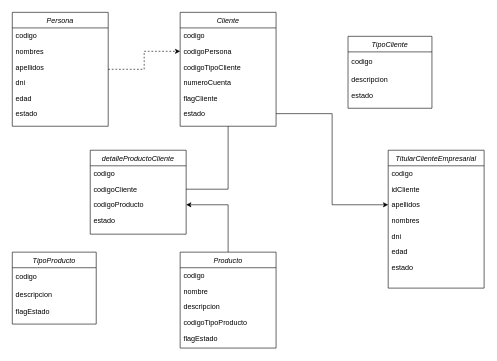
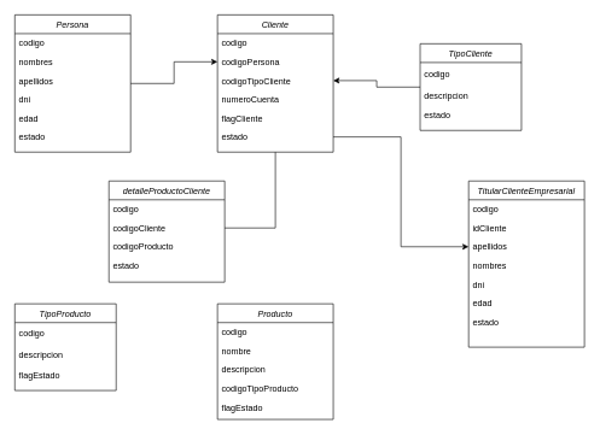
  <mxCell id="0" />
  <mxCell id="1" parent="0" />
- <mxCell id="2" style="edgeStyle=orthogonalEdgeStyle;rounded=0;orthogonalLoop=1;jettySize=auto;html=1;entryX=0;entryY=0.5;entryDx=0;entryDy=0;dashed=1;" parent="1" source="3" target="22" edge="1"><mxGeometry relative="1" as="geometry" /></mxCell>
+ <mxCell id="2" style="edgeStyle=orthogonalEdgeStyle;rounded=0;orthogonalLoop=1;jettySize=auto;html=1;entryX=0;entryY=0.5;entryDx=0;entryDy=0;" parent="1" source="3" target="22" edge="1"><mxGeometry relative="1" as="geometry" /></mxCell>
  <mxCell id="3" value="Persona" style="swimlane;fontStyle=2;align=center;verticalAlign=top;childLayout=stackLayout;horizontal=1;startSize=26;horizontalStack=0;resizeParent=1;resizeLast=0;collapsible=1;marginBottom=0;rounded=0;shadow=0;strokeWidth=1;" parent="1" vertex="1"><mxGeometry x="20" y="20" width="160" height="190" as="geometry"><mxRectangle x="230" y="140" width="160" height="26" as="alternateBounds" /></mxGeometry></mxCell>
  <mxCell id="4" value="codigo" style="text;align=left;verticalAlign=top;spacingLeft=4;spacingRight=4;overflow=hidden;rotatable=0;points=[[0,0.5],[1,0.5]];portConstraint=eastwest;" parent="3" vertex="1"><mxGeometry y="26" width="160" height="26" as="geometry" /></mxCell>
  <mxCell id="5" value="nombres" style="text;align=left;verticalAlign=top;spacingLeft=4;spacingRight=4;overflow=hidden;rotatable=0;points=[[0,0.5],[1,0.5]];portConstraint=eastwest;rounded=0;shadow=0;html=0;" parent="3" vertex="1"><mxGeometry y="52" width="160" height="26" as="geometry" /></mxCell>
  <mxCell id="6" value="apellidos" style="text;align=left;verticalAlign=top;spacingLeft=4;spacingRight=4;overflow=hidden;rotatable=0;points=[[0,0.5],[1,0.5]];portConstraint=eastwest;rounded=0;shadow=0;html=0;" parent="3" vertex="1"><mxGeometry y="78" width="160" height="26" as="geometry" /></mxCell>
  <mxCell id="7" value="dni" style="text;align=left;verticalAlign=top;spacingLeft=4;spacingRight=4;overflow=hidden;rotatable=0;points=[[0,0.5],[1,0.5]];portConstraint=eastwest;rounded=0;shadow=0;html=0;" parent="3" vertex="1"><mxGeometry y="104" width="160" height="26" as="geometry" /></mxCell>
  <mxCell id="8" value="edad" style="text;align=left;verticalAlign=top;spacingLeft=4;spacingRight=4;overflow=hidden;rotatable=0;points=[[0,0.5],[1,0.5]];portConstraint=eastwest;rounded=0;shadow=0;html=0;" parent="3" vertex="1"><mxGeometry y="130" width="160" height="26" as="geometry" /></mxCell>
  <mxCell id="9" value="estado" style="text;align=left;verticalAlign=top;spacingLeft=4;spacingRight=4;overflow=hidden;rotatable=0;points=[[0,0.5],[1,0.5]];portConstraint=eastwest;rounded=0;shadow=0;html=0;" parent="3" vertex="1"><mxGeometry y="156" width="160" height="26" as="geometry" /></mxCell>
+ <mxCell id="10" style="edgeStyle=orthogonalEdgeStyle;rounded=0;orthogonalLoop=1;jettySize=auto;html=1;entryX=1;entryY=0.5;entryDx=0;entryDy=0;" parent="1" source="11" target="23" edge="1"><mxGeometry relative="1" as="geometry" /></mxCell>
  <mxCell id="11" value="TipoCliente" style="swimlane;fontStyle=2;align=center;verticalAlign=top;childLayout=stackLayout;horizontal=1;startSize=26;horizontalStack=0;resizeParent=1;resizeLast=0;collapsible=1;marginBottom=0;rounded=0;shadow=0;strokeWidth=1;" parent="1" vertex="1"><mxGeometry x="580" y="60" width="140" height="120" as="geometry" /></mxCell>
  <mxCell id="12" value="codigo" style="text;strokeColor=none;fillColor=none;align=left;verticalAlign=middle;spacingLeft=4;spacingRight=4;overflow=hidden;points=[[0,0.5],[1,0.5]];portConstraint=eastwest;rotatable=0;" parent="11" vertex="1"><mxGeometry y="26" width="140" height="30" as="geometry" /></mxCell>
  <mxCell id="13" value="descripcion" style="text;strokeColor=none;fillColor=none;align=left;verticalAlign=middle;spacingLeft=4;spacingRight=4;overflow=hidden;points=[[0,0.5],[1,0.5]];portConstraint=eastwest;rotatable=0;" parent="11" vertex="1"><mxGeometry y="56" width="140" height="30" as="geometry" /></mxCell>
  <mxCell id="14" value="estado" style="text;align=left;verticalAlign=top;spacingLeft=4;spacingRight=4;overflow=hidden;rotatable=0;points=[[0,0.5],[1,0.5]];portConstraint=eastwest;rounded=0;shadow=0;html=0;" parent="11" vertex="1"><mxGeometry y="86" width="140" height="26" as="geometry" /></mxCell>
  <mxCell id="15" value="TipoProducto" style="swimlane;fontStyle=2;align=center;verticalAlign=top;childLayout=stackLayout;horizontal=1;startSize=26;horizontalStack=0;resizeParent=1;resizeLast=0;collapsible=1;marginBottom=0;rounded=0;shadow=0;strokeWidth=1;" parent="1" vertex="1"><mxGeometry x="20" y="420" width="140" height="120" as="geometry" /></mxCell>
  <mxCell id="16" value="codigo" style="text;strokeColor=none;fillColor=none;align=left;verticalAlign=middle;spacingLeft=4;spacingRight=4;overflow=hidden;points=[[0,0.5],[1,0.5]];portConstraint=eastwest;rotatable=0;" parent="15" vertex="1"><mxGeometry y="26" width="140" height="30" as="geometry" /></mxCell>
  <mxCell id="17" value="descripcion" style="text;strokeColor=none;fillColor=none;align=left;verticalAlign=middle;spacingLeft=4;spacingRight=4;overflow=hidden;points=[[0,0.5],[1,0.5]];portConstraint=eastwest;rotatable=0;" parent="15" vertex="1"><mxGeometry y="56" width="140" height="30" as="geometry" /></mxCell>
  <mxCell id="18" value="flagEstado" style="text;align=left;verticalAlign=top;spacingLeft=4;spacingRight=4;overflow=hidden;rotatable=0;points=[[0,0.5],[1,0.5]];portConstraint=eastwest;rounded=0;shadow=0;html=0;" parent="15" vertex="1"><mxGeometry y="86" width="140" height="26" as="geometry" /></mxCell>
  <mxCell id="19" style="edgeStyle=orthogonalEdgeStyle;rounded=0;orthogonalLoop=1;jettySize=auto;html=1;entryX=1;entryY=0.5;entryDx=0;entryDy=0;endArrow=none;" parent="1" source="20" target="36" edge="1"><mxGeometry relative="1" as="geometry" /></mxCell>
  <mxCell id="20" value="Cliente" style="swimlane;fontStyle=2;align=center;verticalAlign=top;childLayout=stackLayout;horizontal=1;startSize=26;horizontalStack=0;resizeParent=1;resizeLast=0;collapsible=1;marginBottom=0;rounded=0;shadow=0;strokeWidth=1;" parent="1" vertex="1"><mxGeometry x="300" y="20" width="160" height="190" as="geometry"><mxRectangle x="230" y="140" width="160" height="26" as="alternateBounds" /></mxGeometry></mxCell>
  <mxCell id="21" value="codigo" style="text;align=left;verticalAlign=top;spacingLeft=4;spacingRight=4;overflow=hidden;rotatable=0;points=[[0,0.5],[1,0.5]];portConstraint=eastwest;" parent="20" vertex="1"><mxGeometry y="26" width="160" height="26" as="geometry" /></mxCell>
  <mxCell id="22" value="codigoPersona" style="text;align=left;verticalAlign=top;spacingLeft=4;spacingRight=4;overflow=hidden;rotatable=0;points=[[0,0.5],[1,0.5]];portConstraint=eastwest;rounded=0;shadow=0;html=0;" parent="20" vertex="1"><mxGeometry y="52" width="160" height="26" as="geometry" /></mxCell>
  <mxCell id="23" value="codigoTipoCliente" style="text;align=left;verticalAlign=top;spacingLeft=4;spacingRight=4;overflow=hidden;rotatable=0;points=[[0,0.5],[1,0.5]];portConstraint=eastwest;rounded=0;shadow=0;html=0;" parent="20" vertex="1"><mxGeometry y="78" width="160" height="26" as="geometry" /></mxCell>
  <mxCell id="24" value="numeroCuenta" style="text;align=left;verticalAlign=top;spacingLeft=4;spacingRight=4;overflow=hidden;rotatable=0;points=[[0,0.5],[1,0.5]];portConstraint=eastwest;rounded=0;shadow=0;html=0;" parent="20" vertex="1"><mxGeometry y="104" width="160" height="26" as="geometry" /></mxCell>
  <mxCell id="25" value="flagCliente" style="text;align=left;verticalAlign=top;spacingLeft=4;spacingRight=4;overflow=hidden;rotatable=0;points=[[0,0.5],[1,0.5]];portConstraint=eastwest;rounded=0;shadow=0;html=0;" parent="20" vertex="1"><mxGeometry y="130" width="160" height="26" as="geometry" /></mxCell>
  <mxCell id="26" value="estado" style="text;align=left;verticalAlign=top;spacingLeft=4;spacingRight=4;overflow=hidden;rotatable=0;points=[[0,0.5],[1,0.5]];portConstraint=eastwest;rounded=0;shadow=0;html=0;" parent="20" vertex="1"><mxGeometry y="156" width="160" height="26" as="geometry" /></mxCell>
- <mxCell id="27" style="edgeStyle=orthogonalEdgeStyle;rounded=0;orthogonalLoop=1;jettySize=auto;html=1;entryX=1;entryY=0.5;entryDx=0;entryDy=0;" parent="1" source="28" target="37" edge="1"><mxGeometry relative="1" as="geometry" /></mxCell>
  <mxCell id="28" value="Producto" style="swimlane;fontStyle=2;align=center;verticalAlign=top;childLayout=stackLayout;horizontal=1;startSize=26;horizontalStack=0;resizeParent=1;resizeLast=0;collapsible=1;marginBottom=0;rounded=0;shadow=0;strokeWidth=1;" parent="1" vertex="1"><mxGeometry x="300" y="420" width="160" height="160" as="geometry"><mxRectangle x="230" y="140" width="160" height="26" as="alternateBounds" /></mxGeometry></mxCell>
  <mxCell id="29" value="codigo" style="text;align=left;verticalAlign=top;spacingLeft=4;spacingRight=4;overflow=hidden;rotatable=0;points=[[0,0.5],[1,0.5]];portConstraint=eastwest;" parent="28" vertex="1"><mxGeometry y="26" width="160" height="26" as="geometry" /></mxCell>
  <mxCell id="30" value="nombre" style="text;align=left;verticalAlign=top;spacingLeft=4;spacingRight=4;overflow=hidden;rotatable=0;points=[[0,0.5],[1,0.5]];portConstraint=eastwest;rounded=0;shadow=0;html=0;" parent="28" vertex="1"><mxGeometry y="52" width="160" height="26" as="geometry" /></mxCell>
  <mxCell id="31" value="descripcion" style="text;align=left;verticalAlign=top;spacingLeft=4;spacingRight=4;overflow=hidden;rotatable=0;points=[[0,0.5],[1,0.5]];portConstraint=eastwest;rounded=0;shadow=0;html=0;" parent="28" vertex="1"><mxGeometry y="78" width="160" height="26" as="geometry" /></mxCell>
  <mxCell id="32" value="codigoTipoProducto" style="text;align=left;verticalAlign=top;spacingLeft=4;spacingRight=4;overflow=hidden;rotatable=0;points=[[0,0.5],[1,0.5]];portConstraint=eastwest;rounded=0;shadow=0;html=0;" parent="28" vertex="1"><mxGeometry y="104" width="160" height="26" as="geometry" /></mxCell>
  <mxCell id="33" value="flagEstado" style="text;align=left;verticalAlign=top;spacingLeft=4;spacingRight=4;overflow=hidden;rotatable=0;points=[[0,0.5],[1,0.5]];portConstraint=eastwest;rounded=0;shadow=0;html=0;" parent="28" vertex="1"><mxGeometry y="130" width="160" height="26" as="geometry" /></mxCell>
  <mxCell id="34" value="detalleProductoCliente" style="swimlane;fontStyle=2;align=center;verticalAlign=top;childLayout=stackLayout;horizontal=1;startSize=26;horizontalStack=0;resizeParent=1;resizeLast=0;collapsible=1;marginBottom=0;rounded=0;shadow=0;strokeWidth=1;" parent="1" vertex="1"><mxGeometry x="150" y="250" width="160" height="140" as="geometry"><mxRectangle x="230" y="140" width="160" height="26" as="alternateBounds" /></mxGeometry></mxCell>
  <mxCell id="35" value="codigo" style="text;align=left;verticalAlign=top;spacingLeft=4;spacingRight=4;overflow=hidden;rotatable=0;points=[[0,0.5],[1,0.5]];portConstraint=eastwest;" parent="34" vertex="1"><mxGeometry y="26" width="160" height="26" as="geometry" /></mxCell>
  <mxCell id="36" value="codigoCliente" style="text;align=left;verticalAlign=top;spacingLeft=4;spacingRight=4;overflow=hidden;rotatable=0;points=[[0,0.5],[1,0.5]];portConstraint=eastwest;rounded=0;shadow=0;html=0;" parent="34" vertex="1"><mxGeometry y="52" width="160" height="26" as="geometry" /></mxCell>
  <mxCell id="37" value="codigoProducto" style="text;align=left;verticalAlign=top;spacingLeft=4;spacingRight=4;overflow=hidden;rotatable=0;points=[[0,0.5],[1,0.5]];portConstraint=eastwest;rounded=0;shadow=0;html=0;" parent="34" vertex="1"><mxGeometry y="78" width="160" height="26" as="geometry" /></mxCell>
  <mxCell id="38" value="estado" style="text;align=left;verticalAlign=top;spacingLeft=4;spacingRight=4;overflow=hidden;rotatable=0;points=[[0,0.5],[1,0.5]];portConstraint=eastwest;rounded=0;shadow=0;html=0;" parent="34" vertex="1"><mxGeometry y="104" width="160" height="26" as="geometry" /></mxCell>
  <mxCell id="39" value="TitularClienteEmpresarial" style="swimlane;fontStyle=2;align=center;verticalAlign=top;childLayout=stackLayout;horizontal=1;startSize=26;horizontalStack=0;resizeParent=1;resizeLast=0;collapsible=1;marginBottom=0;rounded=0;shadow=0;strokeWidth=1;" parent="1" vertex="1"><mxGeometry x="647" y="250" width="160" height="230" as="geometry"><mxRectangle x="230" y="140" width="160" height="26" as="alternateBounds" /></mxGeometry></mxCell>
  <mxCell id="40" value="codigo" style="text;align=left;verticalAlign=top;spacingLeft=4;spacingRight=4;overflow=hidden;rotatable=0;points=[[0,0.5],[1,0.5]];portConstraint=eastwest;" parent="39" vertex="1"><mxGeometry y="26" width="160" height="26" as="geometry" /></mxCell>
  <mxCell id="41" value="idCliente" style="text;align=left;verticalAlign=top;spacingLeft=4;spacingRight=4;overflow=hidden;rotatable=0;points=[[0,0.5],[1,0.5]];portConstraint=eastwest;rounded=0;shadow=0;html=0;" parent="39" vertex="1"><mxGeometry y="52" width="160" height="26" as="geometry" /></mxCell>
  <mxCell id="42" value="apellidos" style="text;align=left;verticalAlign=top;spacingLeft=4;spacingRight=4;overflow=hidden;rotatable=0;points=[[0,0.5],[1,0.5]];portConstraint=eastwest;rounded=0;shadow=0;html=0;" parent="39" vertex="1"><mxGeometry y="78" width="160" height="26" as="geometry" /></mxCell>
  <mxCell id="43" value="nombres" style="text;align=left;verticalAlign=top;spacingLeft=4;spacingRight=4;overflow=hidden;rotatable=0;points=[[0,0.5],[1,0.5]];portConstraint=eastwest;rounded=0;shadow=0;html=0;" parent="39" vertex="1"><mxGeometry y="104" width="160" height="26" as="geometry" /></mxCell>
  <mxCell id="44" value="dni" style="text;align=left;verticalAlign=top;spacingLeft=4;spacingRight=4;overflow=hidden;rotatable=0;points=[[0,0.5],[1,0.5]];portConstraint=eastwest;rounded=0;shadow=0;html=0;" parent="39" vertex="1"><mxGeometry y="130" width="160" height="26" as="geometry" /></mxCell>
  <mxCell id="45" value="edad" style="text;align=left;verticalAlign=top;spacingLeft=4;spacingRight=4;overflow=hidden;rotatable=0;points=[[0,0.5],[1,0.5]];portConstraint=eastwest;rounded=0;shadow=0;html=0;" parent="39" vertex="1"><mxGeometry y="156" width="160" height="26" as="geometry" /></mxCell>
  <mxCell id="46" value="estado" style="text;align=left;verticalAlign=top;spacingLeft=4;spacingRight=4;overflow=hidden;rotatable=0;points=[[0,0.5],[1,0.5]];portConstraint=eastwest;rounded=0;shadow=0;html=0;" vertex="1" parent="39"><mxGeometry y="182" width="160" height="26" as="geometry" /></mxCell>
  <mxCell id="47" style="edgeStyle=orthogonalEdgeStyle;rounded=0;orthogonalLoop=1;jettySize=auto;html=1;entryX=0;entryY=0.5;entryDx=0;entryDy=0;" edge="1" parent="1" source="26" target="42"><mxGeometry relative="1" as="geometry" /></mxCell>
